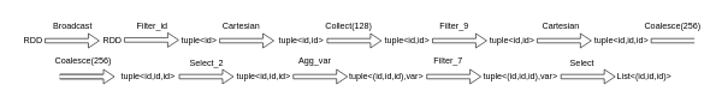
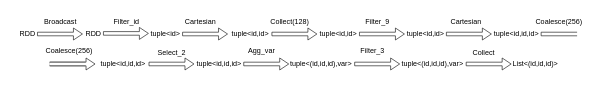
  <mxCell id="0" />
  <mxCell id="1" parent="0" />
  <mxCell id="2" value="RDD" style="text;html=1;align=center;verticalAlign=middle;resizable=0;points=[];autosize=1;strokeColor=none;fillColor=none;" parent="1" vertex="1"><mxGeometry x="130" y="41" width="50" height="30" as="geometry" /></mxCell>
  <mxCell id="3" value="" style="shape=singleArrow;whiteSpace=wrap;html=1;" parent="1" vertex="1"><mxGeometry x="304" y="46" width="75" height="20" as="geometry" /></mxCell>
  <mxCell id="4" value="Cartesian" style="text;html=1;strokeColor=none;fillColor=none;align=center;verticalAlign=middle;whiteSpace=wrap;rounded=0;" parent="1" vertex="1"><mxGeometry x="304" y="20" width="60" height="30" as="geometry" /></mxCell>
  <mxCell id="5" value="tuple&amp;lt;id,id&amp;gt;" style="text;html=1;strokeColor=none;fillColor=none;align=center;verticalAlign=middle;whiteSpace=wrap;rounded=0;" parent="1" vertex="1"><mxGeometry x="382" y="41" width="70" height="30" as="geometry" /></mxCell>
  <mxCell id="6" value="" style="shape=singleArrow;whiteSpace=wrap;html=1;" parent="1" vertex="1"><mxGeometry x="453" y="46" width="75" height="20" as="geometry" /></mxCell>
  <mxCell id="7" value="Filter_9" style="text;html=1;strokeColor=none;fillColor=none;align=center;verticalAlign=middle;whiteSpace=wrap;rounded=0;" parent="1" vertex="1"><mxGeometry x="599" y="20" width="60" height="30" as="geometry" /></mxCell>
  <mxCell id="8" value="tuple&amp;lt;id,id&amp;gt;" style="text;html=1;strokeColor=none;fillColor=none;align=center;verticalAlign=middle;whiteSpace=wrap;rounded=0;" parent="1" vertex="1"><mxGeometry x="529" y="40" width="70" height="30" as="geometry" /></mxCell>
  <mxCell id="9" value="" style="shape=singleArrow;whiteSpace=wrap;html=1;" parent="1" vertex="1"><mxGeometry x="599" y="46" width="75" height="20" as="geometry" /></mxCell>
  <mxCell id="10" value="Collect(128)" style="text;html=1;strokeColor=none;fillColor=none;align=center;verticalAlign=middle;whiteSpace=wrap;rounded=0;" parent="1" vertex="1"><mxGeometry x="453" y="20" width="60" height="30" as="geometry" /></mxCell>
  <mxCell id="11" value="tuple&amp;lt;id,id&amp;gt;" style="text;html=1;align=center;verticalAlign=middle;resizable=0;points=[];autosize=1;strokeColor=none;fillColor=none;" parent="1" vertex="1"><mxGeometry x="664" y="41" width="90" height="30" as="geometry" /></mxCell>
  <mxCell id="12" value="" style="shape=singleArrow;whiteSpace=wrap;html=1;" parent="1" vertex="1"><mxGeometry x="248" y="96" width="75" height="20" as="geometry" /></mxCell>
  <mxCell id="13" value="Cartesian" style="text;html=1;strokeColor=none;fillColor=none;align=center;verticalAlign=middle;whiteSpace=wrap;rounded=0;" parent="1" vertex="1"><mxGeometry x="747" y="20" width="60" height="30" as="geometry" /></mxCell>
  <mxCell id="14" value="tuple&amp;lt;id,id,id&amp;gt;" style="text;html=1;strokeColor=none;fillColor=none;align=center;verticalAlign=middle;whiteSpace=wrap;rounded=0;" parent="1" vertex="1"><mxGeometry x="826" y="41" width="70" height="30" as="geometry" /></mxCell>
  <mxCell id="15" value="tuple&amp;lt;id,id,id&amp;gt;" style="text;html=1;strokeColor=none;fillColor=none;align=center;verticalAlign=middle;whiteSpace=wrap;rounded=0;" parent="1" vertex="1"><mxGeometry x="330" y="91" width="70" height="30" as="geometry" /></mxCell>
  <mxCell id="16" value="" style="shape=singleArrow;whiteSpace=wrap;html=1;" parent="1" vertex="1"><mxGeometry x="406" y="96" width="75" height="20" as="geometry" /></mxCell>
  <mxCell id="17" value="Agg_var" style="text;html=1;strokeColor=none;fillColor=none;align=center;verticalAlign=middle;whiteSpace=wrap;rounded=0;" parent="1" vertex="1"><mxGeometry x="406" y="70" width="60" height="30" as="geometry" /></mxCell>
  <mxCell id="18" value="tuple&amp;lt;(id,id,id),var&amp;gt;" style="text;html=1;strokeColor=none;fillColor=none;align=center;verticalAlign=middle;whiteSpace=wrap;rounded=0;" parent="1" vertex="1"><mxGeometry x="505" y="91" width="60" height="30" as="geometry" /></mxCell>
  <mxCell id="19" value="tuple&amp;lt;(id,id,id),var&amp;gt;" style="text;html=1;strokeColor=none;fillColor=none;align=center;verticalAlign=middle;whiteSpace=wrap;rounded=0;" parent="1" vertex="1"><mxGeometry x="691" y="91" width="60" height="30" as="geometry" /></mxCell>
  <mxCell id="20" value="" style="shape=singleArrow;whiteSpace=wrap;html=1;allowArrows=1;" parent="1" vertex="1"><mxGeometry x="83" y="96" width="75" height="20" as="geometry" /></mxCell>
  <mxCell id="21" value="" style="verticalLabelPosition=bottom;verticalAlign=top;html=1;shape=mxgraph.basic.rect;fillColor2=none;strokeWidth=1;size=20;indent=100;labelBorderColor=none;strokeColor=default;left=0;right=0;rotation=-180;" parent="1" vertex="1"><mxGeometry x="82" y="103" width="60" height="6" as="geometry" /></mxCell>
  <mxCell id="22" value="" style="shape=singleArrow;whiteSpace=wrap;html=1;" parent="1" vertex="1"><mxGeometry x="591" y="96" width="75" height="20" as="geometry" /></mxCell>
  <mxCell id="23" value="tuple&amp;lt;id,id,id&amp;gt;" style="text;html=1;strokeColor=none;fillColor=none;align=center;verticalAlign=middle;whiteSpace=wrap;rounded=0;" parent="1" vertex="1"><mxGeometry x="170" y="91" width="70" height="30" as="geometry" /></mxCell>
  <mxCell id="24" value="" style="shape=singleArrow;whiteSpace=wrap;html=1;" parent="1" vertex="1"><mxGeometry x="777" y="96" width="75" height="20" as="geometry" /></mxCell>
- <mxCell id="25" value="Select" style="text;html=1;align=center;verticalAlign=middle;resizable=0;points=[];autosize=1;strokeColor=none;fillColor=none;" parent="1" vertex="1"><mxGeometry x="776" y="73" width="60" height="30" as="geometry" /></mxCell>
+ <mxCell id="25" value="Collect" style="text;html=1;align=center;verticalAlign=middle;resizable=0;points=[];autosize=1;strokeColor=none;fillColor=none;" parent="1" vertex="1"><mxGeometry x="776" y="73" width="60" height="30" as="geometry" /></mxCell>
  <mxCell id="26" value="List&amp;lt;(id,id,id)&amp;gt;" style="text;html=1;align=center;verticalAlign=middle;resizable=0;points=[];autosize=1;strokeColor=none;fillColor=none;" parent="1" vertex="1"><mxGeometry x="842" y="91" width="100" height="30" as="geometry" /></mxCell>
  <mxCell id="27" value="" style="verticalLabelPosition=bottom;verticalAlign=top;html=1;shape=mxgraph.basic.rect;fillColor2=none;strokeWidth=1;size=20;indent=100;labelBorderColor=none;strokeColor=default;left=1;right=0;" parent="1" vertex="1"><mxGeometry x="902" y="53" width="60" height="6" as="geometry" /></mxCell>
  <mxCell id="28" value="Coalesce(256)" style="text;html=1;strokeColor=none;fillColor=none;align=center;verticalAlign=middle;whiteSpace=wrap;rounded=0;" parent="1" vertex="1"><mxGeometry x="902" y="20" width="60" height="30" as="geometry" /></mxCell>
- <mxCell id="29" value="Filter_7" style="text;html=1;strokeColor=none;fillColor=none;align=center;verticalAlign=middle;whiteSpace=wrap;rounded=0;" parent="1" vertex="1"><mxGeometry x="591" y="70" width="60" height="30" as="geometry" /></mxCell>
+ <mxCell id="29" value="Filter_3" style="text;html=1;strokeColor=none;fillColor=none;align=center;verticalAlign=middle;whiteSpace=wrap;rounded=0;" parent="1" vertex="1"><mxGeometry x="591" y="70" width="60" height="30" as="geometry" /></mxCell>
  <mxCell id="30" value="" style="shape=singleArrow;whiteSpace=wrap;html=1;" parent="1" vertex="1"><mxGeometry x="744" y="46" width="75" height="20" as="geometry" /></mxCell>
  <mxCell id="31" value="Select_2" style="text;html=1;strokeColor=none;fillColor=none;align=center;verticalAlign=middle;whiteSpace=wrap;rounded=0;" parent="1" vertex="1"><mxGeometry x="255.5" y="73" width="60" height="30" as="geometry" /></mxCell>
  <mxCell id="32" value="" style="shape=singleArrow;whiteSpace=wrap;html=1;" vertex="1" parent="1"><mxGeometry x="172" y="45" width="75" height="20" as="geometry" /></mxCell>
  <mxCell id="33" value="tuple&amp;lt;id&amp;gt;" style="text;html=1;align=center;verticalAlign=middle;resizable=0;points=[];autosize=1;strokeColor=none;fillColor=none;" vertex="1" parent="1"><mxGeometry x="240" y="40" width="70" height="30" as="geometry" /></mxCell>
  <mxCell id="34" value="Filter_id" style="text;html=1;align=center;verticalAlign=middle;resizable=0;points=[];autosize=1;strokeColor=none;fillColor=none;" vertex="1" parent="1"><mxGeometry x="174.5" y="20" width="70" height="30" as="geometry" /></mxCell>
  <mxCell id="35" value="" style="shape=singleArrow;whiteSpace=wrap;html=1;" vertex="1" parent="1"><mxGeometry x="62" y="46" width="75" height="20" as="geometry" /></mxCell>
  <mxCell id="36" value="RDD" style="text;html=1;align=center;verticalAlign=middle;resizable=0;points=[];autosize=1;strokeColor=none;fillColor=none;" vertex="1" parent="1"><mxGeometry x="20" y="41" width="50" height="30" as="geometry" /></mxCell>
  <mxCell id="37" value="Broadcast" style="text;html=1;align=center;verticalAlign=middle;resizable=0;points=[];autosize=1;strokeColor=none;fillColor=none;" vertex="1" parent="1"><mxGeometry x="59.5" y="20" width="80" height="30" as="geometry" /></mxCell>
  <mxCell id="38" value="Coalesce(256)" style="text;html=1;strokeColor=none;fillColor=none;align=center;verticalAlign=middle;whiteSpace=wrap;rounded=0;" vertex="1" parent="1"><mxGeometry x="84.5" y="70" width="60" height="30" as="geometry" /></mxCell>
